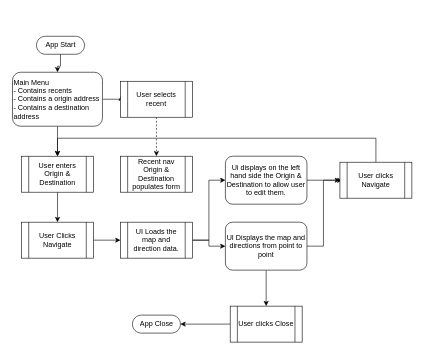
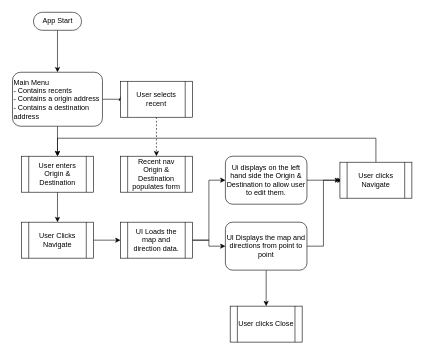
  <mxCell id="0" />
  <mxCell id="1" parent="0" />
  <mxCell id="2" style="edgeStyle=orthogonalEdgeStyle;rounded=0;orthogonalLoop=1;jettySize=auto;html=1;exitX=0.5;exitY=0.5;exitDx=0;exitDy=15;exitPerimeter=0;" edge="1" parent="1" source="3" target="6"><mxGeometry relative="1" as="geometry" /></mxCell>
- <mxCell id="3" value="App Start" style="html=1;dashed=0;whitespace=wrap;shape=mxgraph.dfd.start" vertex="1" parent="1"><mxGeometry x="60" y="60" width="80" height="30" as="geometry" /></mxCell>
+ <mxCell id="3" value="App Start" style="html=1;dashed=0;whitespace=wrap;shape=mxgraph.dfd.start" vertex="1" parent="1"><mxGeometry x="55" y="20" width="80" height="30" as="geometry" /></mxCell>
  <mxCell id="4" style="edgeStyle=orthogonalEdgeStyle;rounded=0;orthogonalLoop=1;jettySize=auto;html=1;exitX=1;exitY=0.5;exitDx=0;exitDy=0;entryX=0.008;entryY=0.4;entryDx=0;entryDy=0;entryPerimeter=0;" edge="1" parent="1" source="6" target="8"><mxGeometry relative="1" as="geometry" /></mxCell>
  <mxCell id="5" style="edgeStyle=orthogonalEdgeStyle;rounded=0;orthogonalLoop=1;jettySize=auto;html=1;exitX=0.5;exitY=1;exitDx=0;exitDy=0;entryX=0.5;entryY=0;entryDx=0;entryDy=0;" edge="1" parent="1" source="6" target="10"><mxGeometry relative="1" as="geometry" /></mxCell>
  <mxCell id="6" value="&lt;div&gt;Main Menu&lt;/div&gt;&lt;div align=&quot;left&quot;&gt;- Contains recents&lt;/div&gt;&lt;div align=&quot;left&quot;&gt;- Contains a origin address&lt;/div&gt;&lt;div align=&quot;left&quot;&gt;- Contains a destination address&lt;br&gt;&lt;/div&gt;" style="rounded=1;whiteSpace=wrap;html=1;align=left;" vertex="1" parent="1"><mxGeometry x="20" y="120" width="150" height="90" as="geometry" /></mxCell>
  <mxCell id="7" style="edgeStyle=orthogonalEdgeStyle;rounded=0;orthogonalLoop=1;jettySize=auto;html=1;exitX=0.5;exitY=1;exitDx=0;exitDy=0;entryX=0.5;entryY=0;entryDx=0;entryDy=0;dashed=1;" edge="1" parent="1" source="8" target="11"><mxGeometry relative="1" as="geometry" /></mxCell>
  <mxCell id="8" value="User selects recent" style="shape=process;whiteSpace=wrap;html=1;backgroundOutline=1;" vertex="1" parent="1"><mxGeometry x="200" y="135" width="120" height="60" as="geometry" /></mxCell>
  <mxCell id="9" style="edgeStyle=orthogonalEdgeStyle;rounded=0;orthogonalLoop=1;jettySize=auto;html=1;exitX=0.5;exitY=1;exitDx=0;exitDy=0;" edge="1" parent="1" source="10" target="13"><mxGeometry relative="1" as="geometry" /></mxCell>
  <mxCell id="10" value="User enters Origin &amp;amp; Destination" style="shape=process;whiteSpace=wrap;html=1;backgroundOutline=1;" vertex="1" parent="1"><mxGeometry x="35" y="260" width="120" height="60" as="geometry" /></mxCell>
  <mxCell id="11" value="Recent nav Origin &amp;amp; Destination populates form" style="shape=process;whiteSpace=wrap;html=1;backgroundOutline=1;" vertex="1" parent="1"><mxGeometry x="200" y="260" width="120" height="60" as="geometry" /></mxCell>
  <mxCell id="12" style="edgeStyle=orthogonalEdgeStyle;rounded=0;orthogonalLoop=1;jettySize=auto;html=1;exitX=1;exitY=0.5;exitDx=0;exitDy=0;entryX=0;entryY=0.5;entryDx=0;entryDy=0;" edge="1" parent="1" source="13" target="16"><mxGeometry relative="1" as="geometry" /></mxCell>
  <mxCell id="13" value="User Clicks Navigate" style="shape=process;whiteSpace=wrap;html=1;backgroundOutline=1;" vertex="1" parent="1"><mxGeometry x="35" y="370" width="120" height="60" as="geometry" /></mxCell>
  <mxCell id="14" style="edgeStyle=orthogonalEdgeStyle;rounded=0;orthogonalLoop=1;jettySize=auto;html=1;exitX=1;exitY=0.5;exitDx=0;exitDy=0;entryX=0;entryY=0.5;entryDx=0;entryDy=0;" edge="1" parent="1" source="16" target="19"><mxGeometry relative="1" as="geometry" /></mxCell>
  <mxCell id="15" style="edgeStyle=orthogonalEdgeStyle;rounded=0;orthogonalLoop=1;jettySize=auto;html=1;exitX=1;exitY=0.5;exitDx=0;exitDy=0;entryX=0;entryY=0.5;entryDx=0;entryDy=0;" edge="1" parent="1" source="16" target="21"><mxGeometry relative="1" as="geometry" /></mxCell>
  <mxCell id="16" value="UI Loads the map and direction data." style="shape=process;whiteSpace=wrap;html=1;backgroundOutline=1;" vertex="1" parent="1"><mxGeometry x="200" y="370" width="120" height="60" as="geometry" /></mxCell>
  <mxCell id="17" style="edgeStyle=orthogonalEdgeStyle;rounded=0;orthogonalLoop=1;jettySize=auto;html=1;exitX=1;exitY=0.5;exitDx=0;exitDy=0;entryX=0;entryY=0.5;entryDx=0;entryDy=0;" edge="1" parent="1" source="19" target="23"><mxGeometry relative="1" as="geometry" /></mxCell>
  <mxCell id="18" style="edgeStyle=orthogonalEdgeStyle;rounded=0;orthogonalLoop=1;jettySize=auto;html=1;exitX=0.5;exitY=1;exitDx=0;exitDy=0;" edge="1" parent="1" source="19" target="25"><mxGeometry relative="1" as="geometry" /></mxCell>
  <mxCell id="19" value="UI Displays the map and directions from point to point" style="rounded=1;whiteSpace=wrap;html=1;" vertex="1" parent="1"><mxGeometry x="375" y="370" width="136" height="80" as="geometry" /></mxCell>
  <mxCell id="20" style="edgeStyle=orthogonalEdgeStyle;rounded=0;orthogonalLoop=1;jettySize=auto;html=1;exitX=1;exitY=0.5;exitDx=0;exitDy=0;" edge="1" parent="1" source="21"><mxGeometry relative="1" as="geometry"><mxPoint x="570" y="300.176" as="targetPoint" /></mxGeometry></mxCell>
  <mxCell id="21" value="Ui displays on the left hand side the Origin &amp;amp; Destination to allow user to edit them." style="rounded=1;whiteSpace=wrap;html=1;" vertex="1" parent="1"><mxGeometry x="375" y="260" width="136" height="80" as="geometry" /></mxCell>
  <mxCell id="22" style="edgeStyle=orthogonalEdgeStyle;rounded=0;orthogonalLoop=1;jettySize=auto;html=1;exitX=0.5;exitY=0;exitDx=0;exitDy=0;entryX=0.5;entryY=0;entryDx=0;entryDy=0;" edge="1" parent="1" source="23" target="10"><mxGeometry relative="1" as="geometry"><Array as="points"><mxPoint x="626" y="230" /><mxPoint x="95" y="230" /></Array></mxGeometry></mxCell>
  <mxCell id="23" value="User clicks Navigate" style="shape=process;whiteSpace=wrap;html=1;backgroundOutline=1;" vertex="1" parent="1"><mxGeometry x="566" y="270" width="120" height="60" as="geometry" /></mxCell>
- <mxCell id="24" style="edgeStyle=orthogonalEdgeStyle;rounded=0;orthogonalLoop=1;jettySize=auto;html=1;exitX=0;exitY=0.5;exitDx=0;exitDy=0;" edge="1" parent="1" source="25" target="26"><mxGeometry relative="1" as="geometry" /></mxCell>
  <mxCell id="25" value="User clicks Close" style="shape=process;whiteSpace=wrap;html=1;backgroundOutline=1;" vertex="1" parent="1"><mxGeometry x="383" y="510" width="120" height="60" as="geometry" /></mxCell>
- <mxCell id="26" value="App Close" style="html=1;dashed=0;whitespace=wrap;shape=mxgraph.dfd.start" vertex="1" parent="1"><mxGeometry x="220" y="525" width="80" height="30" as="geometry" /></mxCell>
